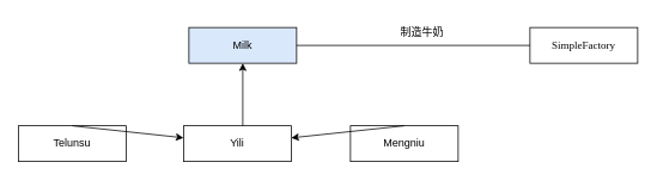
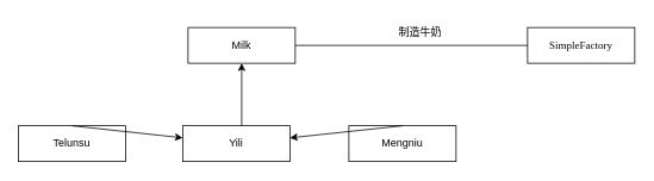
  <mxCell id="0" />
  <mxCell id="1" parent="0" />
- <mxCell id="2" value="Milk" style="rounded=0;whiteSpace=wrap;html=1;fillColor=#dae8fc;" parent="1" vertex="1"><mxGeometry x="210" y="30" width="120" height="40" as="geometry" /></mxCell>
+ <mxCell id="2" value="Milk" style="rounded=0;whiteSpace=wrap;html=1;" parent="1" vertex="1"><mxGeometry x="210" y="30" width="120" height="40" as="geometry" /></mxCell>
  <mxCell id="3" value="Telunsu" style="rounded=0;whiteSpace=wrap;html=1;" parent="1" vertex="1"><mxGeometry x="20" y="140" width="120" height="40" as="geometry" /></mxCell>
  <mxCell id="4" value="Yili" style="rounded=0;whiteSpace=wrap;html=1;" parent="1" vertex="1"><mxGeometry x="204" y="140" width="120" height="40" as="geometry" /></mxCell>
  <mxCell id="5" value="Mengniu" style="rounded=0;whiteSpace=wrap;html=1;" parent="1" vertex="1"><mxGeometry x="390" y="140" width="120" height="40" as="geometry" /></mxCell>
  <mxCell id="6" value="" style="endArrow=classic;html=1;rounded=0;exitX=0.5;exitY=0;exitDx=0;exitDy=0;" parent="1" source="3" target="4" edge="1"><mxGeometry width="50" height="50" relative="1" as="geometry"><mxPoint x="230" y="190" as="sourcePoint" /><mxPoint x="280" y="140" as="targetPoint" /></mxGeometry></mxCell>
  <mxCell id="7" value="" style="endArrow=classic;html=1;rounded=0;entryX=0.5;entryY=1;entryDx=0;entryDy=0;" parent="1" target="2" edge="1"><mxGeometry width="50" height="50" relative="1" as="geometry"><mxPoint x="270" y="140" as="sourcePoint" /><mxPoint x="280" y="140" as="targetPoint" /></mxGeometry></mxCell>
  <mxCell id="8" value="" style="endArrow=classic;html=1;rounded=0;exitX=0.5;exitY=0;exitDx=0;exitDy=0;" parent="1" source="5" target="4" edge="1"><mxGeometry width="50" height="50" relative="1" as="geometry"><mxPoint x="230" y="190" as="sourcePoint" /><mxPoint x="280" y="140" as="targetPoint" /></mxGeometry></mxCell>
  <mxCell id="9" value="&lt;pre style=&quot;background-color: rgb(255 , 255 , 255) ; font-family: &amp;#34;arial monospaced for sap&amp;#34; ; font-size: 9pt&quot;&gt;SimpleFactory&lt;/pre&gt;" style="rounded=0;whiteSpace=wrap;html=1;" vertex="1" parent="1"><mxGeometry x="590" y="30" width="120" height="40" as="geometry" /></mxCell>
  <mxCell id="10" value="" style="endArrow=none;html=1;rounded=0;entryX=0;entryY=0.5;entryDx=0;entryDy=0;" edge="1" parent="1" target="9"><mxGeometry width="50" height="50" relative="1" as="geometry"><mxPoint x="330" y="50" as="sourcePoint" /><mxPoint x="350" y="130" as="targetPoint" /></mxGeometry></mxCell>
  <mxCell id="11" value="制造牛奶" style="text;html=1;strokeColor=none;fillColor=none;align=center;verticalAlign=middle;whiteSpace=wrap;rounded=0;" vertex="1" parent="1"><mxGeometry x="440" y="20" width="60" height="30" as="geometry" /></mxCell>
